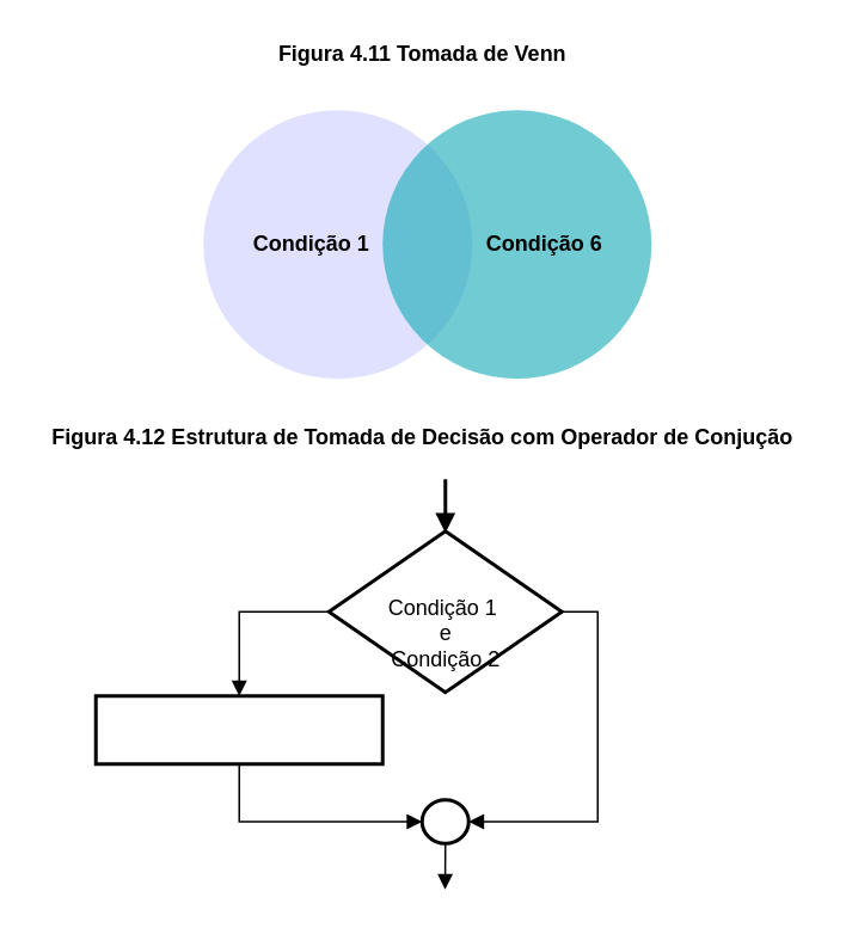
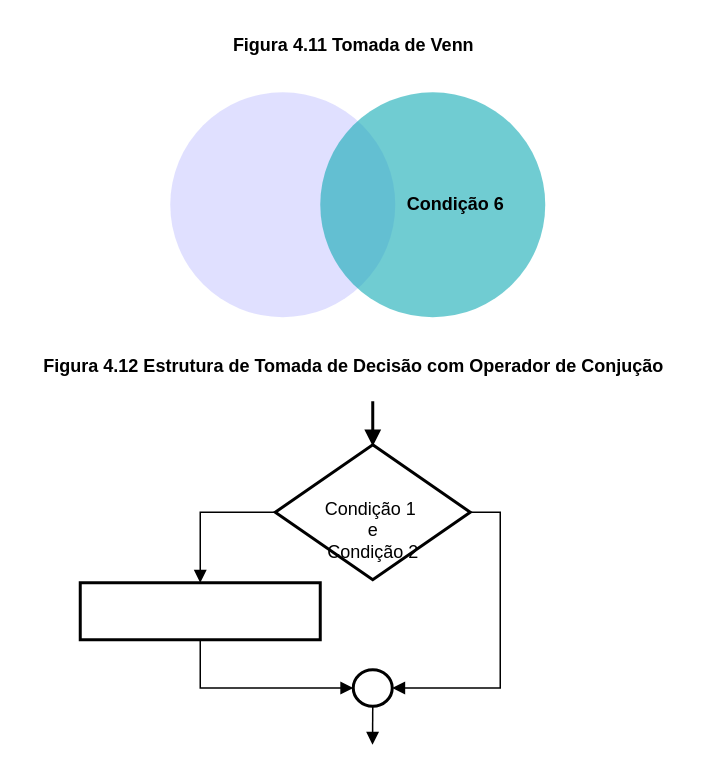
  <mxCell id="0" />
  <mxCell id="1" parent="0" />
  <mxCell id="2" value="" style="endArrow=block;html=1;rounded=0;strokeWidth=2;endFill=1;" edge="1" parent="1"><mxGeometry width="50" height="50" relative="1" as="geometry"><mxPoint x="248" y="267" as="sourcePoint" /><mxPoint x="248" y="297" as="targetPoint" /></mxGeometry></mxCell>
  <mxCell id="3" value="" style="group" vertex="1" connectable="0" parent="1"><mxGeometry x="113" y="61" width="250" height="150" as="geometry" /></mxCell>
  <mxCell id="4" value="" style="ellipse;fillColor=#CCCCFF;opacity=60;strokeColor=none;html=1;fontColor=#FFFFFF;" parent="3" vertex="1"><mxGeometry width="150" height="150" as="geometry" /></mxCell>
  <mxCell id="5" value="" style="ellipse;fillColor=#12AAB5;opacity=60;strokeColor=none;html=1;fontColor=#FFFFFF;strokeWidth=0;shadow=0;gradientColor=none;" vertex="1" parent="3"><mxGeometry x="100" width="150" height="150" as="geometry" /></mxCell>
- <mxCell id="6" value="&lt;b&gt;Condição 1&lt;/b&gt;" style="text;html=1;align=center;verticalAlign=middle;resizable=0;points=[];autosize=1;strokeColor=none;fillColor=none;" vertex="1" parent="3"><mxGeometry x="20" y="65" width="80" height="20" as="geometry" /></mxCell>
  <mxCell id="7" value="&lt;b&gt;Condição 6&lt;/b&gt;" style="text;html=1;align=center;verticalAlign=middle;resizable=0;points=[];autosize=1;strokeColor=none;fillColor=none;" vertex="1" parent="3"><mxGeometry x="150" y="65" width="80" height="20" as="geometry" /></mxCell>
  <mxCell id="8" value="&lt;b&gt;Figura 4.11 Tomada de Venn&lt;/b&gt;" style="text;html=1;align=center;verticalAlign=middle;resizable=0;points=[];autosize=1;strokeColor=none;fillColor=none;" vertex="1" parent="1"><mxGeometry x="140" width="190" height="20" as="geometry" y="20" /></mxCell>
  <mxCell id="9" value="&lt;b&gt;Figura 4.12 Estrutura de Tomada de Decisão com Operador de Conjução&lt;/b&gt;" style="text;html=1;align=center;verticalAlign=middle;resizable=0;points=[];autosize=1;strokeColor=none;fillColor=none;" vertex="1" parent="1"><mxGeometry x="20" y="234" width="430" height="20" as="geometry" /></mxCell>
  <mxCell id="10" style="edgeStyle=orthogonalEdgeStyle;rounded=0;orthogonalLoop=1;jettySize=auto;html=1;exitX=1;exitY=0.5;exitDx=0;exitDy=0;entryX=1;entryY=0.5;entryDx=0;entryDy=0;endArrow=block;endFill=1;strokeWidth=1;" edge="1" parent="1" source="12" target="14"><mxGeometry relative="1" as="geometry" /></mxCell>
  <mxCell id="11" value="" style="edgeStyle=orthogonalEdgeStyle;rounded=0;orthogonalLoop=1;jettySize=auto;html=1;endArrow=block;endFill=1;strokeWidth=1;exitX=0;exitY=0.5;exitDx=0;exitDy=0;" edge="1" parent="1" source="12" target="16"><mxGeometry relative="1" as="geometry" /></mxCell>
  <mxCell id="12" value="" style="shape=rhombus;html=1;dashed=0;whitespace=wrap;perimeter=rhombusPerimeter;shadow=0;strokeColor=default;strokeWidth=2;fillColor=#FFFFFF;gradientColor=none;" vertex="1" parent="1"><mxGeometry x="183" y="296" width="130" height="90" as="geometry" /></mxCell>
  <mxCell id="13" style="edgeStyle=orthogonalEdgeStyle;rounded=0;orthogonalLoop=1;jettySize=auto;html=1;exitX=0.5;exitY=1;exitDx=0;exitDy=0;endArrow=block;endFill=1;strokeWidth=1;" edge="1" parent="1" source="14"><mxGeometry relative="1" as="geometry"><mxPoint x="247.857" y="496" as="targetPoint" /></mxGeometry></mxCell>
  <mxCell id="14" value="" style="ellipse;whiteSpace=wrap;html=1;fillColor=#FFFFFF;dashed=0;shadow=0;strokeWidth=2;gradientColor=none;" vertex="1" parent="1"><mxGeometry x="235" y="446" width="26" height="24.33" as="geometry" /></mxCell>
  <mxCell id="15" style="edgeStyle=orthogonalEdgeStyle;rounded=0;orthogonalLoop=1;jettySize=auto;html=1;exitX=0.5;exitY=1;exitDx=0;exitDy=0;entryX=0;entryY=0.5;entryDx=0;entryDy=0;endArrow=block;endFill=1;strokeWidth=1;" edge="1" parent="1" source="16" target="14"><mxGeometry relative="1" as="geometry" /></mxCell>
  <mxCell id="16" value="" style="whiteSpace=wrap;html=1;fillColor=#FFFFFF;dashed=0;shadow=0;strokeWidth=2;gradientColor=none;" vertex="1" parent="1"><mxGeometry x="53" y="388" width="160" height="38" as="geometry" /></mxCell>
  <mxCell id="17" value="Condição 1&amp;nbsp;&lt;br&gt;e&lt;br&gt;Condição 2" style="text;html=1;align=center;verticalAlign=middle;resizable=0;points=[];autosize=1;strokeColor=none;fillColor=none;" vertex="1" parent="1"><mxGeometry x="208" y="328" width="80" height="50" as="geometry" /></mxCell>
